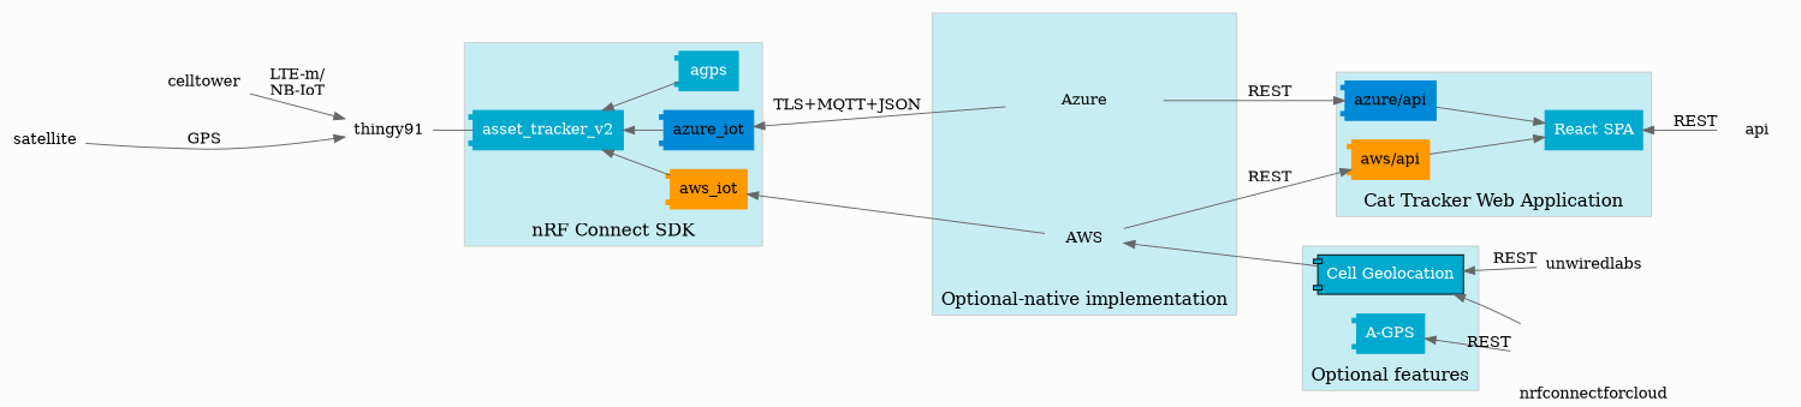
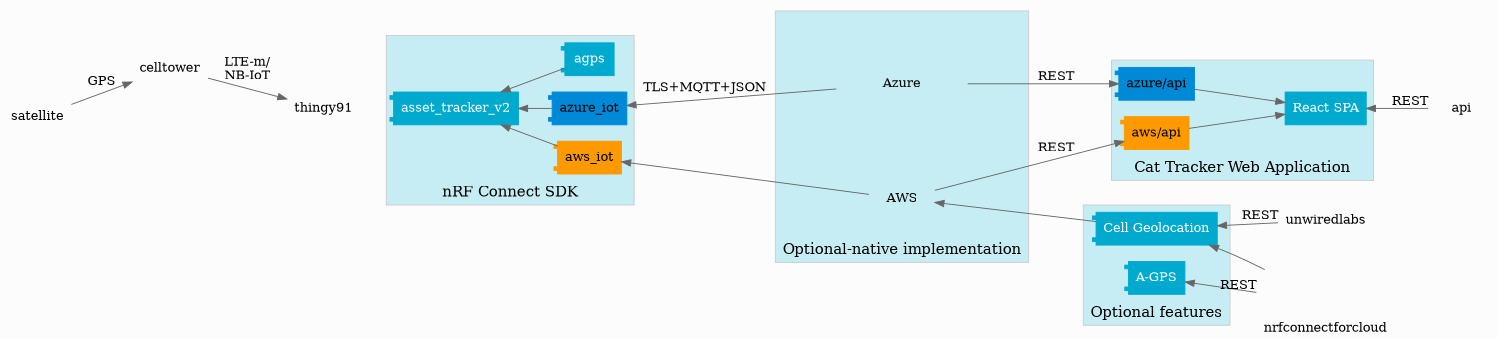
  digraph {
    bgcolor="#fcfcfc"
    compound=true
    labelfloat=true
    rankdir=LR
    node [shape=none style=filled]
    edge [color="#666666" dir=back]
    AWS [height=1 width=1 style=""]
    Azure [height=2 width=2 style=""]
    aws_iot [color="#fe9900" fillcolor="#fe9900" shape=component]
    azure_iot [color="#0089d7" fillcolor="#0089d7" shape=component]
    asset_tracker_v2 [color="#00a9ce" fillcolor="#00a9ce" fontcolor="#ffffff" shape=component]
    agps [color="#00a9ce" fillcolor="#00a9ce" fontcolor="#ffffff" shape=component]
-   n7 [color=black fillcolor="#00a9ce" fontcolor="#ffffff" label="Cell Geolocation" shape=component]
+   n7 [color="#00a9ce" fillcolor="#00a9ce" fontcolor="#ffffff" label="Cell Geolocation" shape=component]
    n8 [color="#00a9ce" fillcolor="#00a9ce" fontcolor="#ffffff" label="A-GPS" shape=component]
    n9 [color="#fe9900" fillcolor="#fe9900" label="aws/api" shape=component]
    n10 [color="#0089d7" fillcolor="#0089d7" label="azure/api" shape=component]
    n11 [color="#00a9ce" fillcolor="#00a9ce" fontcolor="#ffffff" label="React SPA" shape=box]
    nrfconnectforcloud [height=1 labelloc=b width=1 style=""]
    unwiredlabs [height=1 width=1 style=""]
    n14 [height=1 label=api width=1 style=""]
    celltower [height=1 width=1 style=""]
    thingy91 [height=1 width=1 style=""]
    satellite [height=1 width=1 style=""]
    subgraph cluster_1 {
      bgcolor="#c6edf4"
      color="#cccccc"
      fontsize=16
      label="Optional-native implementation"
      labelloc=b
      AWS
      Azure
    }
    subgraph cluster_2 {
      bgcolor="#c6edf4"
      color="#cccccc"
      fontsize=16
      label="nRF Connect SDK"
      labelloc=b
      aws_iot
      azure_iot
      asset_tracker_v2
      agps
    }
    subgraph cluster_3 {
      bgcolor="#c6edf4"
      color="#cccccc"
      fontsize=16
      label="Optional features"
      labelloc=b
      n7
      n8
    }
    subgraph cluster_4 {
      bgcolor="#c6edf4"
      color="#cccccc"
      fontsize=16
      label="Cat Tracker Web Application"
      labelloc=b
      n9
      n10
      n11
    }
    AWS -> n7
    AWS -> n9 [label=REST dir=""]
    Azure -> n10 [label=REST dir=""]
    aws_iot -> AWS
    azure_iot -> Azure [label="TLS+MQTT+JSON"]
    asset_tracker_v2 -> aws_iot
    asset_tracker_v2 -> azure_iot
    asset_tracker_v2 -> agps
    n7 -> nrfconnectforcloud
    n7 -> unwiredlabs [headlabel=REST]
    n8 -> nrfconnectforcloud [headlabel=REST]
    n9 -> n11 [dir=""]
    n10 -> n11 [dir=""]
    n11 -> n14 [headlabel=REST]
    celltower -> thingy91 [label="LTE-m/\nNB-IoT" dir=""]
-   thingy91 -> asset_tracker_v2 [dir=none]
-   satellite -> thingy91 [label=GPS dir=""]
+   satellite -> celltower [label=GPS dir=""]
  }
